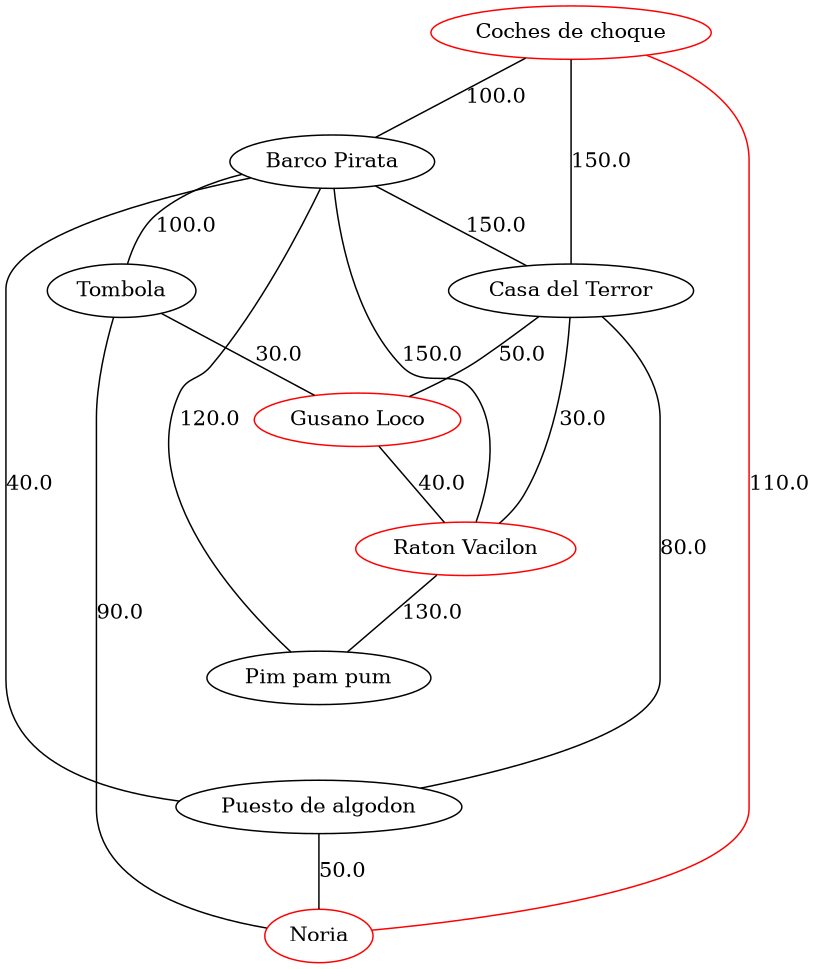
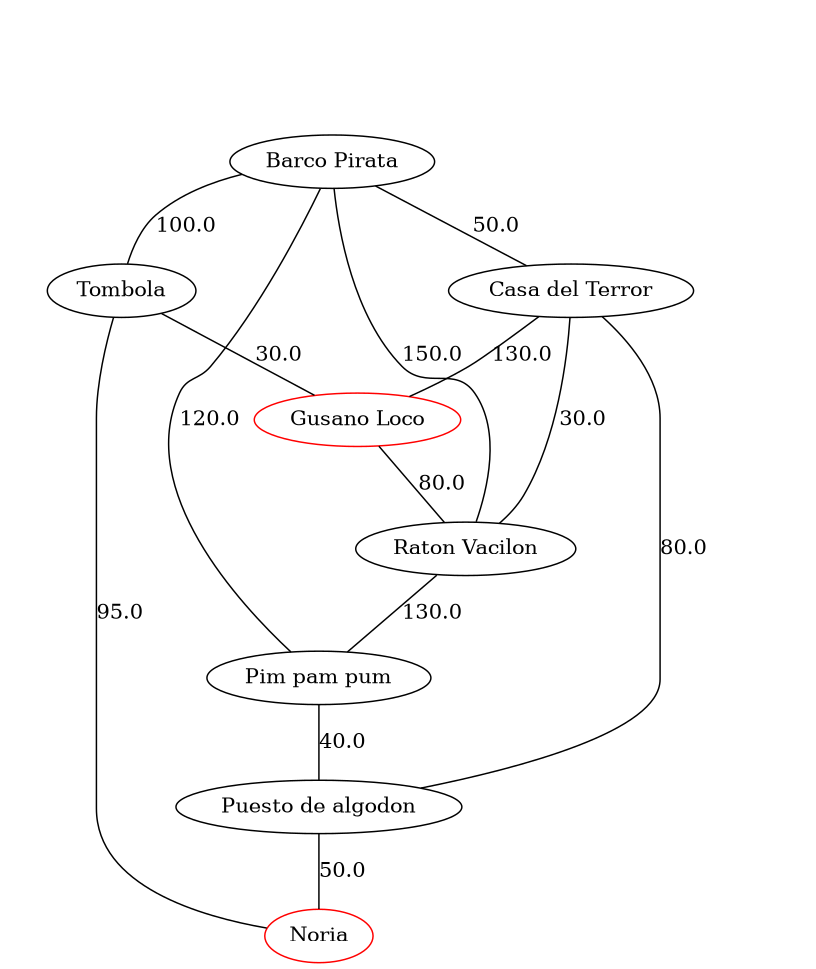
  strict graph {
    n1 [label="Barco Pirata"]
    n2 [label="Casa del Terror"]
    n3 [label=Tombola]
-   n4 [label="Raton Vacilon" color=red]
+   n4 [label="Raton Vacilon"]
    n5 [label="Pim pam pum"]
    n6 [color=red label="Gusano Loco"]
    n7 [label="Puesto de algodon"]
    n8 [color=red label=Noria]
-   n9 [color=red label="Coches de choque"]
-   n1 -- n2 [label=150.0]
+   n1 -- n2 [label=50.0]
    n1 -- n3 [label=100.0]
    n1 -- n4 [label=150.0]
    n1 -- n5 [label=120.0]
    n2 -- n4 [label=30.0]
-   n2 -- n6 [label=50.0]
+   n2 -- n6 [label=130.0]
    n2 -- n7 [label=80.0]
    n3 -- n6 [label=30.0]
-   n3 -- n8 [label=90.0]
+   n3 -- n8 [label=95.0]
    n4 -- n5 [label=130.0]
-   n1 -- n7 [label=40.0]
-   n6 -- n4 [label=40.0]
+   n5 -- n7 [label=40.0]
+   n6 -- n4 [label=80.0]
    n7 -- n8 [label=50.0]
-   n9 -- n1 [label=100.0]
-   n9 -- n2 [label=150.0]
-   n9 -- n8 [color=red label=110.0]
  }
